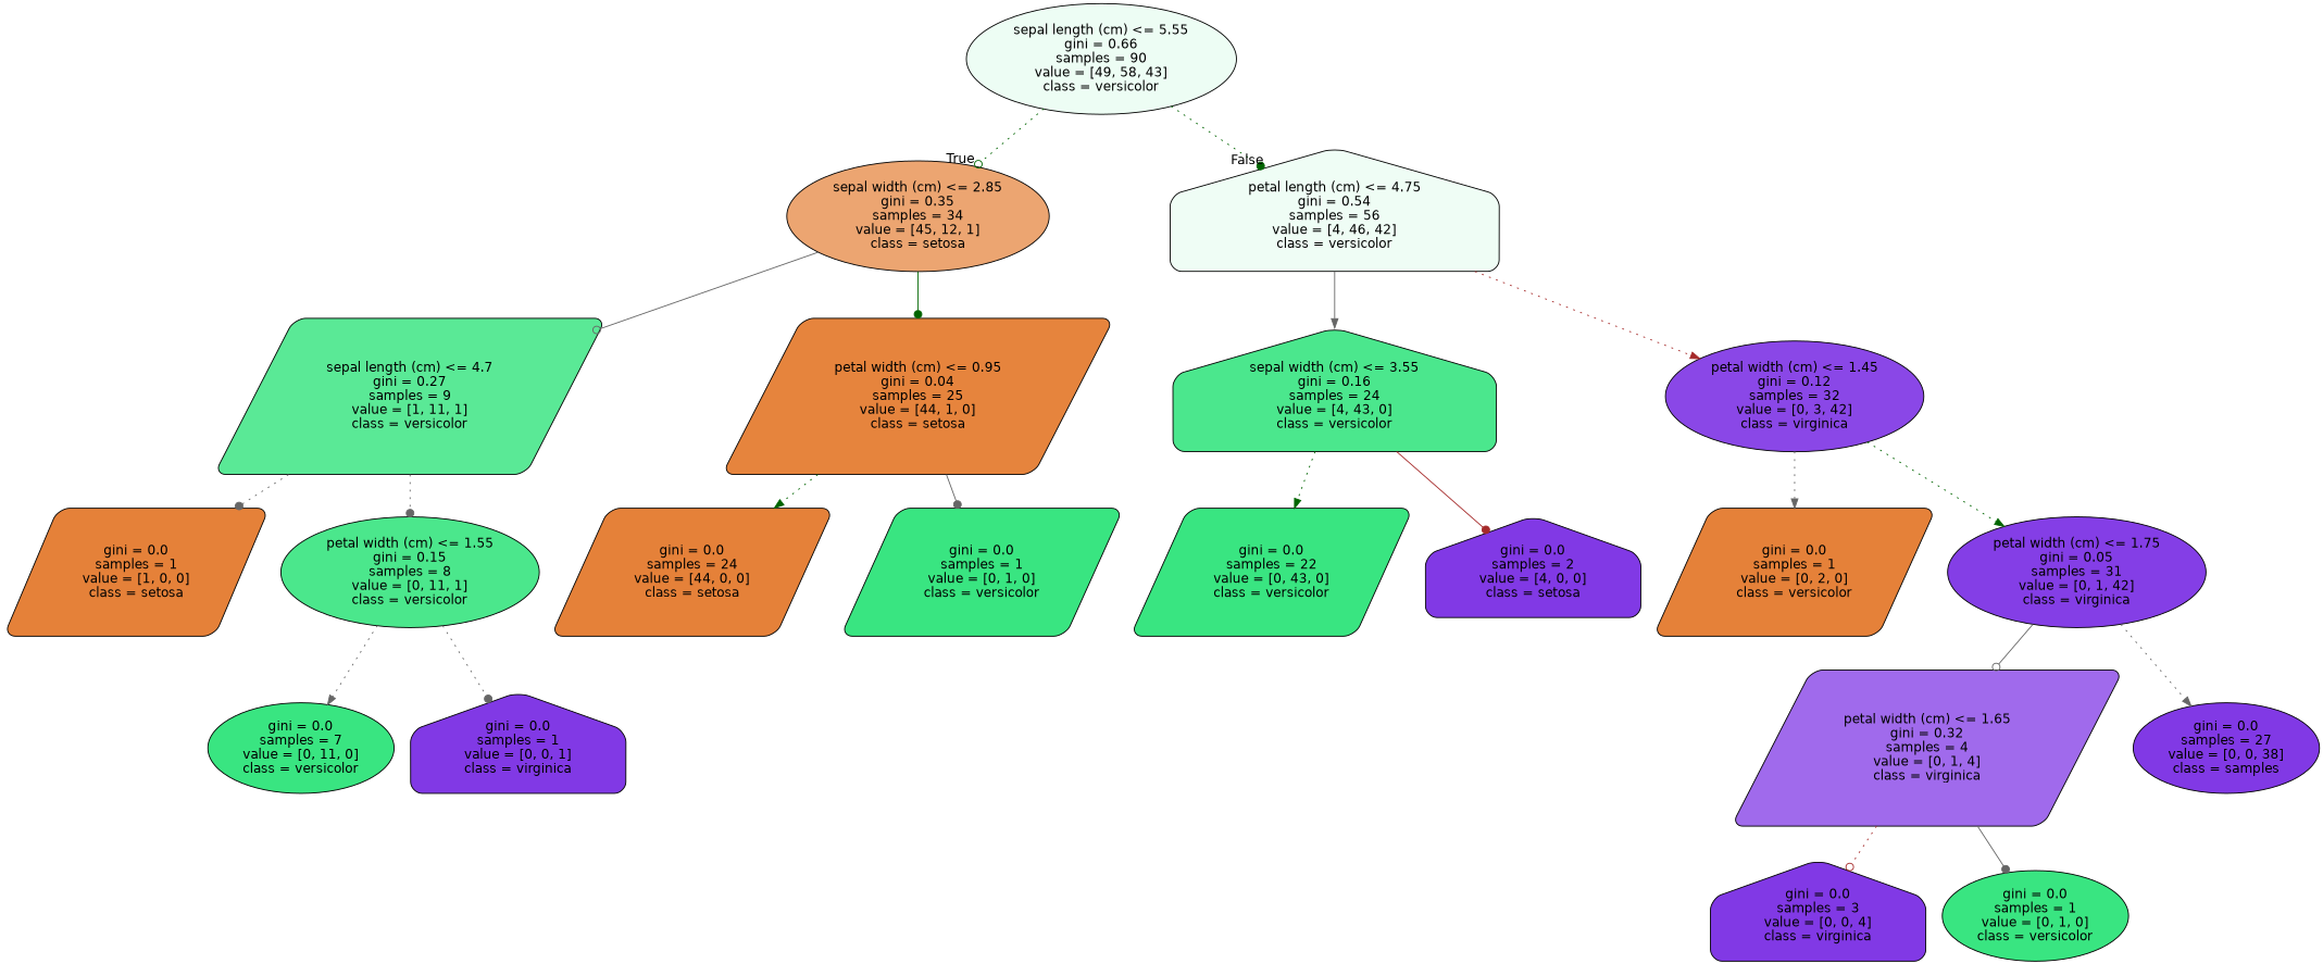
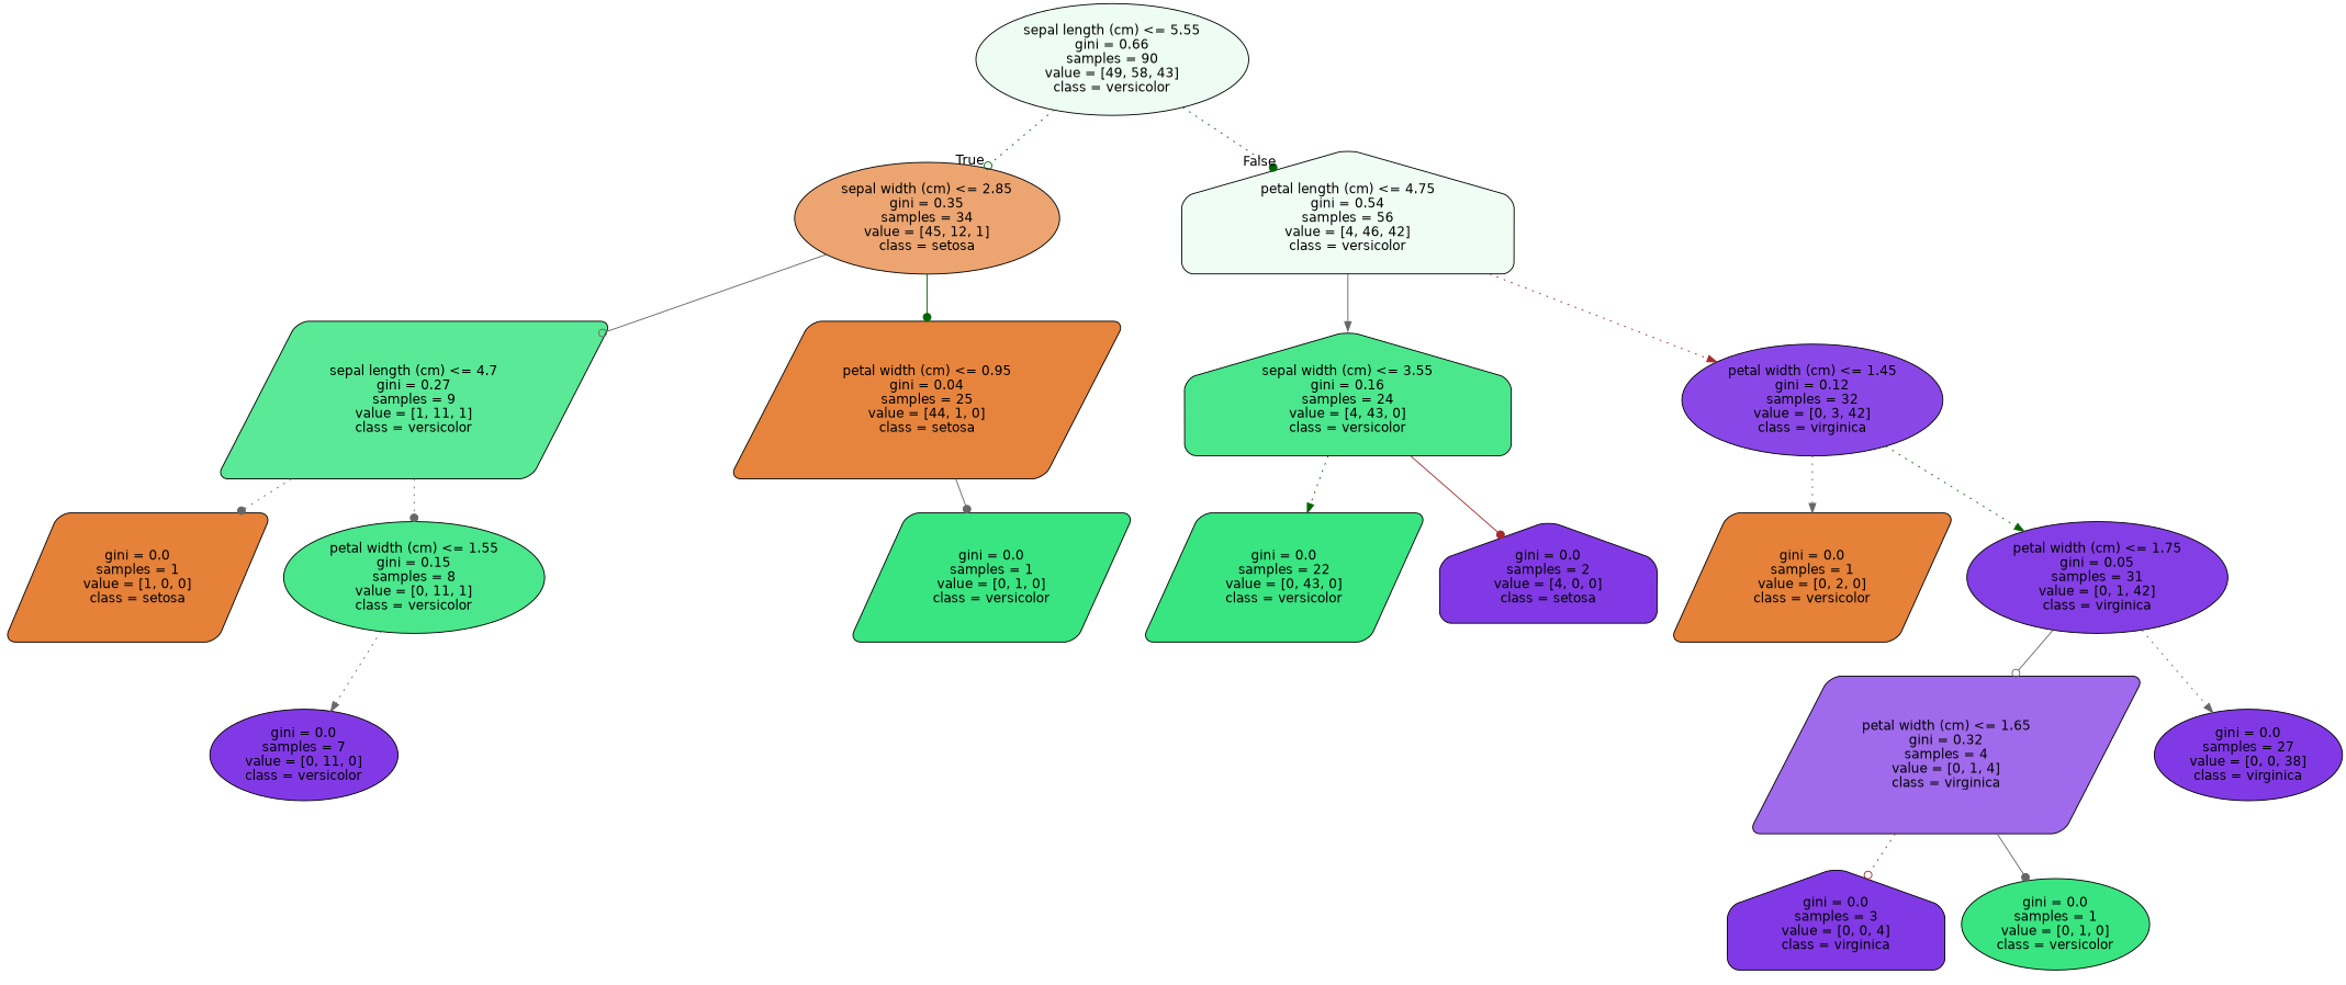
  digraph {
    node [color=black fillcolor="#39e581" fontname=helvetica shape=ellipse style="filled, rounded"]
    edge [arrowhead=dot color=gray40 fontname=helvetica style=dotted]
    n1 [fillcolor="#edfdf4" label="sepal length (cm) <= 5.55\ngini = 0.66\nsamples = 90\nvalue = [49, 58, 43]\nclass = versicolor"]
    n2 [fillcolor="#eca571" label="sepal width (cm) <= 2.85\ngini = 0.35\nsamples = 34\nvalue = [45, 12, 1]\nclass = setosa"]
    n3 [fillcolor="#effdf5" label="petal length (cm) <= 4.75\ngini = 0.54\nsamples = 56\nvalue = [4, 46, 42]\nclass = versicolor" shape=house]
    n4 [fillcolor="#5ae996" label="sepal length (cm) <= 4.7\ngini = 0.27\nsamples = 9\nvalue = [1, 11, 1]\nclass = versicolor" shape=parallelogram]
    n5 [fillcolor="#e6843d" label="petal width (cm) <= 0.95\ngini = 0.04\nsamples = 25\nvalue = [44, 1, 0]\nclass = setosa" shape=parallelogram]
    n6 [fillcolor="#4be78d" label="sepal width (cm) <= 3.55\ngini = 0.16\nsamples = 24\nvalue = [4, 43, 0]\nclass = versicolor" shape=house]
    n7 [fillcolor="#8a47e7" label="petal width (cm) <= 1.45\ngini = 0.12\nsamples = 32\nvalue = [0, 3, 42]\nclass = virginica"]
    n8 [fillcolor="#e58139" label="gini = 0.0\nsamples = 1\nvalue = [1, 0, 0]\nclass = setosa" shape=parallelogram]
    n9 [fillcolor="#4be78c" label="petal width (cm) <= 1.55\ngini = 0.15\nsamples = 8\nvalue = [0, 11, 1]\nclass = versicolor"]
-   n10 [fillcolor="#e58139" label="gini = 0.0\nsamples = 24\nvalue = [44, 0, 0]\nclass = setosa" shape=parallelogram]
    n11 [label="gini = 0.0\nsamples = 1\nvalue = [0, 1, 0]\nclass = versicolor" shape=parallelogram]
-   n12 [label="gini = 0.0\nsamples = 7\nvalue = [0, 11, 0]\nclass = versicolor"]
-   n13 [fillcolor="#8139e5" label="gini = 0.0\nsamples = 1\nvalue = [0, 0, 1]\nclass = virginica" shape=house]
+   n12 [fillcolor="#8139e5" label="gini = 0.0\nsamples = 7\nvalue = [0, 11, 0]\nclass = versicolor"]
    n14 [label="gini = 0.0\nsamples = 22\nvalue = [0, 43, 0]\nclass = versicolor" shape=parallelogram]
    n15 [fillcolor="#8139e5" label="gini = 0.0\nsamples = 2\nvalue = [4, 0, 0]\nclass = setosa" shape=house]
    n16 [fillcolor="#e58139" label="gini = 0.0\nsamples = 1\nvalue = [0, 2, 0]\nclass = versicolor" shape=parallelogram]
    n17 [fillcolor="#843ee6" label="petal width (cm) <= 1.75\ngini = 0.05\nsamples = 31\nvalue = [0, 1, 42]\nclass = virginica"]
    n18 [fillcolor="#a06aec" label="petal width (cm) <= 1.65\ngini = 0.32\nsamples = 4\nvalue = [0, 1, 4]\nclass = virginica" shape=parallelogram]
-   n19 [fillcolor="#8139e5" label="gini = 0.0\nsamples = 27\nvalue = [0, 0, 38]\nclass = samples"]
+   n19 [fillcolor="#8139e5" label="gini = 0.0\nsamples = 27\nvalue = [0, 0, 38]\nclass = virginica"]
    n20 [fillcolor="#8139e5" label="gini = 0.0\nsamples = 3\nvalue = [0, 0, 4]\nclass = virginica" shape=house]
    n21 [label="gini = 0.0\nsamples = 1\nvalue = [0, 1, 0]\nclass = versicolor"]
    n1 -> n2 [arrowhead=odot color=darkgreen headlabel=True labelangle=45 labeldistance=2.5]
    n1 -> n3 [color=darkgreen headlabel=False labelangle=-45 labeldistance=2.5]
    n2 -> n4 [arrowhead=odot style=solid]
    n2 -> n5 [color=darkgreen style=solid]
    n3 -> n6 [arrowhead=normal style=solid]
    n3 -> n7 [arrowhead=normal color=brown]
    n4 -> n8
    n4 -> n9
-   n5 -> n10 [arrowhead=normal color=darkgreen]
    n5 -> n11 [style=solid]
    n6 -> n14 [arrowhead=normal color=darkgreen]
    n6 -> n15 [color=brown style=solid]
    n7 -> n16 [arrowhead=normal]
    n7 -> n17 [arrowhead=normal color=darkgreen]
    n9 -> n12 [arrowhead=normal]
-   n9 -> n13
    n17 -> n18 [arrowhead=odot style=solid]
    n17 -> n19 [arrowhead=normal]
    n18 -> n20 [arrowhead=odot color=brown]
    n18 -> n21 [style=solid]
  }
